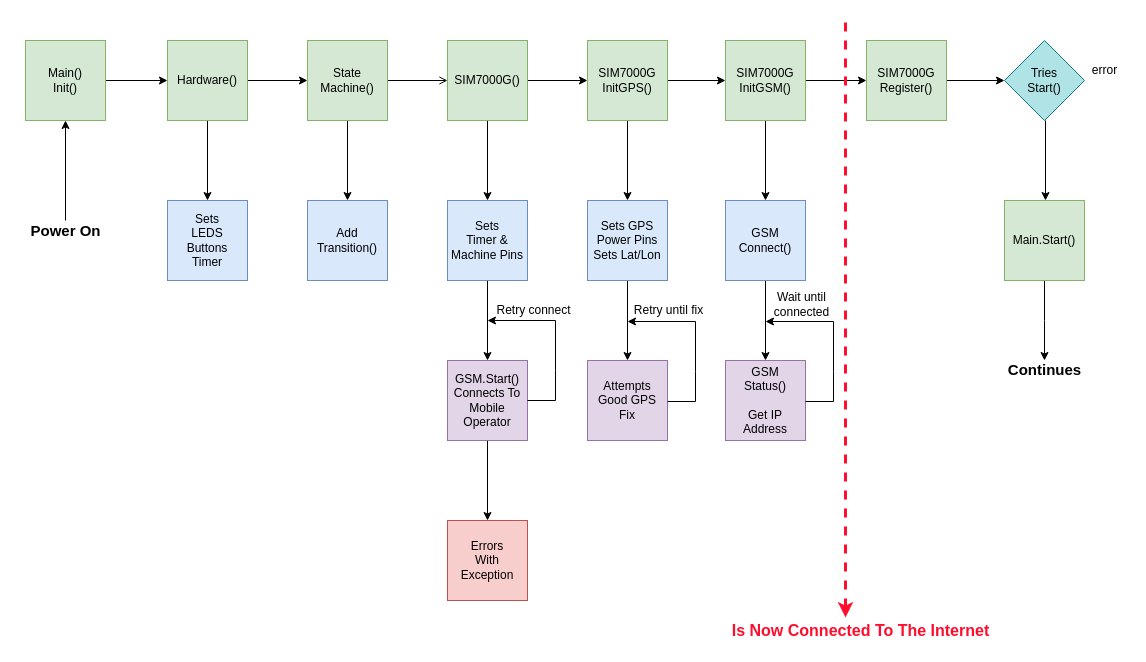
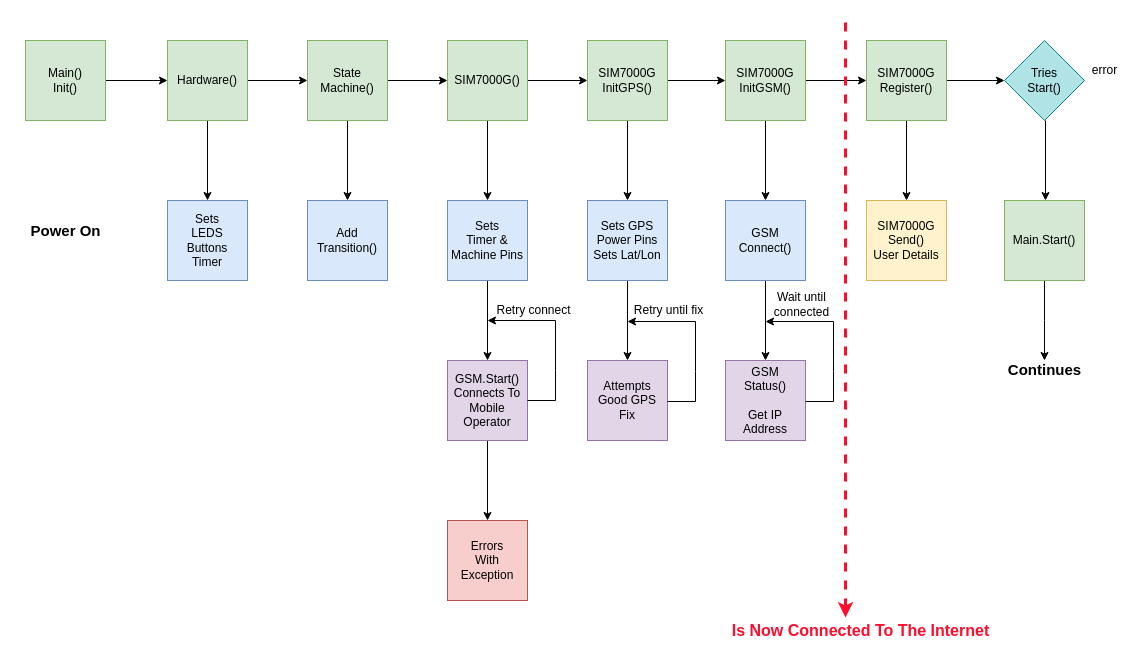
  <mxCell id="0" />
  <mxCell id="1" parent="0" />
  <mxCell id="2" style="edgeStyle=orthogonalEdgeStyle;rounded=0;orthogonalLoop=1;jettySize=auto;html=1;entryX=0;entryY=0.5;entryDx=0;entryDy=0;" parent="1" source="3" target="11" edge="1"><mxGeometry relative="1" as="geometry" /></mxCell>
  <mxCell id="3" value="Main()&lt;br&gt;Init()" style="whiteSpace=wrap;html=1;aspect=fixed;fillColor=#d5e8d4;strokeColor=#82b366;" parent="1" vertex="1"><mxGeometry x="25" y="40" width="80" height="80" as="geometry" /></mxCell>
  <mxCell id="4" style="edgeStyle=orthogonalEdgeStyle;rounded=0;orthogonalLoop=1;jettySize=auto;html=1;" parent="1" source="5" edge="1"><mxGeometry relative="1" as="geometry"><mxPoint x="1044" y="360" as="targetPoint" /></mxGeometry></mxCell>
  <mxCell id="5" value="Main.Start()" style="whiteSpace=wrap;html=1;aspect=fixed;fillColor=#d5e8d4;strokeColor=#82b366;" parent="1" vertex="1"><mxGeometry x="1004" y="200" width="80" height="80" as="geometry" /></mxCell>
  <mxCell id="6" style="edgeStyle=orthogonalEdgeStyle;rounded=0;orthogonalLoop=1;jettySize=auto;html=1;entryX=0.5;entryY=0;entryDx=0;entryDy=0;" parent="1" edge="1"><mxGeometry relative="1" as="geometry"><mxPoint x="1045" y="120" as="sourcePoint" /><mxPoint x="1045" y="200" as="targetPoint" /></mxGeometry></mxCell>
  <mxCell id="7" value="Tries&lt;br&gt;Start()" style="rhombus;whiteSpace=wrap;html=1;fillColor=#b0e3e6;strokeColor=#0e8088;" parent="1" vertex="1"><mxGeometry x="1004" y="40" width="80" height="80" as="geometry" /></mxCell>
  <mxCell id="8" value="error" style="text;html=1;align=center;verticalAlign=middle;resizable=0;points=[];autosize=1;strokeColor=none;fillColor=none;" parent="1" vertex="1"><mxGeometry x="1084" y="60" width="40" height="20" as="geometry" /></mxCell>
  <mxCell id="9" style="edgeStyle=orthogonalEdgeStyle;rounded=0;orthogonalLoop=1;jettySize=auto;html=1;" parent="1" source="11" target="12" edge="1"><mxGeometry relative="1" as="geometry" /></mxCell>
  <mxCell id="10" style="edgeStyle=orthogonalEdgeStyle;rounded=0;orthogonalLoop=1;jettySize=auto;html=1;entryX=0;entryY=0.5;entryDx=0;entryDy=0;" parent="1" source="11" target="15" edge="1"><mxGeometry relative="1" as="geometry" /></mxCell>
  <mxCell id="11" value="Hardware()" style="whiteSpace=wrap;html=1;aspect=fixed;fillColor=#d5e8d4;strokeColor=#82b366;" parent="1" vertex="1"><mxGeometry x="167" y="40" width="80" height="80" as="geometry" /></mxCell>
  <mxCell id="12" value="Sets&lt;br&gt;LEDS&lt;br&gt;Buttons&lt;br&gt;Timer" style="whiteSpace=wrap;html=1;aspect=fixed;fillColor=#dae8fc;strokeColor=#6c8ebf;" parent="1" vertex="1"><mxGeometry x="167" y="200" width="80" height="80" as="geometry" /></mxCell>
  <mxCell id="13" style="edgeStyle=orthogonalEdgeStyle;rounded=0;orthogonalLoop=1;jettySize=auto;html=1;entryX=0.5;entryY=0;entryDx=0;entryDy=0;" parent="1" source="15" target="16" edge="1"><mxGeometry relative="1" as="geometry" /></mxCell>
- <mxCell id="14" style="edgeStyle=orthogonalEdgeStyle;rounded=0;orthogonalLoop=1;jettySize=auto;html=1;entryX=0;entryY=0.5;entryDx=0;entryDy=0;endArrow=open;" parent="1" source="15" target="19" edge="1"><mxGeometry relative="1" as="geometry" /></mxCell>
+ <mxCell id="14" style="edgeStyle=orthogonalEdgeStyle;rounded=0;orthogonalLoop=1;jettySize=auto;html=1;entryX=0;entryY=0.5;entryDx=0;entryDy=0;" parent="1" source="15" target="19" edge="1"><mxGeometry relative="1" as="geometry" /></mxCell>
  <mxCell id="15" value="State&lt;br&gt;Machine()" style="whiteSpace=wrap;html=1;aspect=fixed;fillColor=#d5e8d4;strokeColor=#82b366;" parent="1" vertex="1"><mxGeometry x="307" y="40" width="80" height="80" as="geometry" /></mxCell>
  <mxCell id="16" value="Add&lt;br&gt;Transition()" style="whiteSpace=wrap;html=1;aspect=fixed;fillColor=#dae8fc;strokeColor=#6c8ebf;" parent="1" vertex="1"><mxGeometry x="307" y="200" width="80" height="80" as="geometry" /></mxCell>
  <mxCell id="17" style="edgeStyle=orthogonalEdgeStyle;rounded=0;orthogonalLoop=1;jettySize=auto;html=1;exitX=0.5;exitY=1;exitDx=0;exitDy=0;entryX=0.5;entryY=0;entryDx=0;entryDy=0;" parent="1" source="19" target="21" edge="1"><mxGeometry relative="1" as="geometry" /></mxCell>
  <mxCell id="18" style="edgeStyle=orthogonalEdgeStyle;rounded=0;orthogonalLoop=1;jettySize=auto;html=1;entryX=0;entryY=0.5;entryDx=0;entryDy=0;" parent="1" source="19" target="29" edge="1"><mxGeometry relative="1" as="geometry" /></mxCell>
  <mxCell id="19" value="SIM7000G()" style="whiteSpace=wrap;html=1;aspect=fixed;fillColor=#d5e8d4;strokeColor=#82b366;" parent="1" vertex="1"><mxGeometry x="447" y="40" width="80" height="80" as="geometry" /></mxCell>
  <mxCell id="20" style="edgeStyle=orthogonalEdgeStyle;rounded=0;orthogonalLoop=1;jettySize=auto;html=1;entryX=0.5;entryY=0;entryDx=0;entryDy=0;" parent="1" source="21" target="23" edge="1"><mxGeometry relative="1" as="geometry" /></mxCell>
  <mxCell id="21" value="Sets&lt;br&gt;Timer &amp;amp;&lt;br&gt;Machine Pins" style="whiteSpace=wrap;html=1;aspect=fixed;fillColor=#dae8fc;strokeColor=#6c8ebf;" parent="1" vertex="1"><mxGeometry x="447" y="200" width="80" height="80" as="geometry" /></mxCell>
  <mxCell id="22" style="edgeStyle=orthogonalEdgeStyle;rounded=0;orthogonalLoop=1;jettySize=auto;html=1;entryX=0.5;entryY=0;entryDx=0;entryDy=0;" parent="1" source="23" target="26" edge="1"><mxGeometry relative="1" as="geometry" /></mxCell>
  <mxCell id="23" value="GSM.Start()&lt;br&gt;Connects To&lt;br&gt;Mobile&lt;br&gt;Operator" style="whiteSpace=wrap;html=1;aspect=fixed;fillColor=#e1d5e7;strokeColor=#9673a6;" parent="1" vertex="1"><mxGeometry x="447" y="360" width="80" height="80" as="geometry" /></mxCell>
  <mxCell id="24" value="" style="endArrow=classic;html=1;rounded=0;exitX=1;exitY=0.5;exitDx=0;exitDy=0;" parent="1" source="23" edge="1"><mxGeometry width="50" height="50" relative="1" as="geometry"><mxPoint x="407" y="350" as="sourcePoint" /><mxPoint x="487" y="320" as="targetPoint" /><Array as="points"><mxPoint x="555" y="400" /><mxPoint x="555" y="370" /><mxPoint x="555" y="320" /></Array></mxGeometry></mxCell>
  <mxCell id="25" value="Retry connect" style="text;html=1;align=center;verticalAlign=middle;resizable=0;points=[];autosize=1;strokeColor=none;fillColor=none;" parent="1" vertex="1"><mxGeometry x="488" y="300" width="90" height="20" as="geometry" /></mxCell>
  <mxCell id="26" value="Errors&lt;br&gt;With&lt;br&gt;Exception" style="whiteSpace=wrap;html=1;aspect=fixed;fillColor=#f8cecc;strokeColor=#b85450;" parent="1" vertex="1"><mxGeometry x="447" y="520" width="80" height="80" as="geometry" /></mxCell>
  <mxCell id="27" style="edgeStyle=orthogonalEdgeStyle;rounded=0;orthogonalLoop=1;jettySize=auto;html=1;entryX=0.5;entryY=0;entryDx=0;entryDy=0;" parent="1" source="29" target="31" edge="1"><mxGeometry relative="1" as="geometry" /></mxCell>
  <mxCell id="28" value="" style="edgeStyle=orthogonalEdgeStyle;rounded=0;orthogonalLoop=1;jettySize=auto;html=1;" edge="1" parent="1" source="29" target="44"><mxGeometry relative="1" as="geometry" /></mxCell>
  <mxCell id="29" value="SIM7000G&lt;br&gt;InitGPS()" style="whiteSpace=wrap;html=1;aspect=fixed;fillColor=#d5e8d4;strokeColor=#82b366;" parent="1" vertex="1"><mxGeometry x="587" y="40" width="80" height="80" as="geometry" /></mxCell>
  <mxCell id="30" style="edgeStyle=orthogonalEdgeStyle;rounded=0;orthogonalLoop=1;jettySize=auto;html=1;entryX=0.5;entryY=0;entryDx=0;entryDy=0;" parent="1" source="31" target="36" edge="1"><mxGeometry relative="1" as="geometry" /></mxCell>
  <mxCell id="31" value="Sets GPS&lt;br&gt;Power Pins&lt;br&gt;Sets Lat/Lon" style="whiteSpace=wrap;html=1;aspect=fixed;fillColor=#dae8fc;strokeColor=#6c8ebf;" parent="1" vertex="1"><mxGeometry x="587" y="200" width="80" height="80" as="geometry" /></mxCell>
+ <mxCell id="32" style="edgeStyle=orthogonalEdgeStyle;rounded=0;orthogonalLoop=1;jettySize=auto;html=1;entryX=0.5;entryY=0;entryDx=0;entryDy=0;" parent="1" source="34" target="35" edge="1"><mxGeometry relative="1" as="geometry" /></mxCell>
  <mxCell id="33" style="edgeStyle=orthogonalEdgeStyle;rounded=0;orthogonalLoop=1;jettySize=auto;html=1;entryX=0;entryY=0.5;entryDx=0;entryDy=0;" parent="1" source="34" target="7" edge="1"><mxGeometry relative="1" as="geometry" /></mxCell>
  <mxCell id="34" value="SIM7000G&lt;br&gt;Register()" style="whiteSpace=wrap;html=1;aspect=fixed;fillColor=#d5e8d4;strokeColor=#82b366;" parent="1" vertex="1"><mxGeometry x="866" y="40" width="80" height="80" as="geometry" /></mxCell>
+ <mxCell id="35" value="SIM7000G&lt;br&gt;Send()&lt;br&gt;User Details" style="whiteSpace=wrap;html=1;aspect=fixed;fillColor=#fff2cc;strokeColor=#d6b656;" parent="1" vertex="1"><mxGeometry x="866" y="200" width="80" height="80" as="geometry" /></mxCell>
  <mxCell id="36" value="Attempts&lt;br&gt;Good GPS&lt;br&gt;Fix" style="whiteSpace=wrap;html=1;aspect=fixed;fillColor=#e1d5e7;strokeColor=#9673a6;" parent="1" vertex="1"><mxGeometry x="587" y="360" width="80" height="80" as="geometry" /></mxCell>
  <mxCell id="37" value="Retry until fix" style="text;html=1;align=center;verticalAlign=middle;resizable=0;points=[];autosize=1;strokeColor=none;fillColor=none;" parent="1" vertex="1"><mxGeometry x="628" y="300" width="80" height="20" as="geometry" /></mxCell>
  <mxCell id="38" value="&lt;b&gt;&lt;font style=&quot;font-size: 15px&quot;&gt;Continues&lt;/font&gt;&lt;/b&gt;" style="text;html=1;align=center;verticalAlign=middle;resizable=0;points=[];autosize=1;strokeColor=none;fillColor=none;" parent="1" vertex="1"><mxGeometry x="999" y="359" width="90" height="20" as="geometry" /></mxCell>
- <mxCell id="39" style="edgeStyle=orthogonalEdgeStyle;rounded=0;orthogonalLoop=1;jettySize=auto;html=1;entryX=0.5;entryY=1;entryDx=0;entryDy=0;fontSize=15;" parent="1" source="40" target="3" edge="1"><mxGeometry relative="1" as="geometry" /></mxCell>
  <mxCell id="40" value="&lt;b&gt;&lt;font style=&quot;font-size: 15px&quot;&gt;Power On&lt;/font&gt;&lt;/b&gt;" style="text;html=1;align=center;verticalAlign=middle;resizable=0;points=[];autosize=1;strokeColor=none;fillColor=none;" parent="1" vertex="1"><mxGeometry x="20" y="220" width="90" height="20" as="geometry" /></mxCell>
  <mxCell id="41" value="" style="endArrow=classic;html=1;rounded=0;exitX=1;exitY=0.5;exitDx=0;exitDy=0;" edge="1" parent="1"><mxGeometry width="50" height="50" relative="1" as="geometry"><mxPoint x="667" y="401" as="sourcePoint" /><mxPoint x="627" y="321" as="targetPoint" /><Array as="points"><mxPoint x="695" y="401" /><mxPoint x="695" y="371" /><mxPoint x="695" y="321" /></Array></mxGeometry></mxCell>
  <mxCell id="42" value="" style="edgeStyle=orthogonalEdgeStyle;rounded=0;orthogonalLoop=1;jettySize=auto;html=1;" edge="1" parent="1" source="44" target="46"><mxGeometry relative="1" as="geometry" /></mxCell>
  <mxCell id="43" value="" style="edgeStyle=orthogonalEdgeStyle;rounded=0;orthogonalLoop=1;jettySize=auto;html=1;" edge="1" parent="1" source="44" target="34"><mxGeometry relative="1" as="geometry" /></mxCell>
  <mxCell id="44" value="SIM7000G&lt;br&gt;InitGSM()" style="whiteSpace=wrap;html=1;aspect=fixed;fillColor=#d5e8d4;strokeColor=#82b366;" vertex="1" parent="1"><mxGeometry x="725" y="40" width="80" height="80" as="geometry" /></mxCell>
  <mxCell id="45" value="" style="edgeStyle=orthogonalEdgeStyle;rounded=0;orthogonalLoop=1;jettySize=auto;html=1;" edge="1" parent="1" source="46" target="47"><mxGeometry relative="1" as="geometry" /></mxCell>
  <mxCell id="46" value="GSM&lt;br&gt;Connect()" style="whiteSpace=wrap;html=1;aspect=fixed;fillColor=#dae8fc;strokeColor=#6c8ebf;" vertex="1" parent="1"><mxGeometry x="725" y="200" width="80" height="80" as="geometry" /></mxCell>
  <mxCell id="47" value="GSM&lt;br&gt;Status()&lt;br&gt;&lt;br&gt;Get IP Address" style="whiteSpace=wrap;html=1;aspect=fixed;fillColor=#e1d5e7;strokeColor=#9673a6;" vertex="1" parent="1"><mxGeometry x="725" y="360" width="80" height="80" as="geometry" /></mxCell>
  <mxCell id="48" value="Wait until&lt;br&gt;connected" style="text;html=1;align=center;verticalAlign=middle;resizable=0;points=[];autosize=1;strokeColor=none;fillColor=none;" vertex="1" parent="1"><mxGeometry x="766" y="289" width="70" height="30" as="geometry" /></mxCell>
  <mxCell id="49" value="" style="endArrow=classic;html=1;rounded=0;exitX=1;exitY=0.5;exitDx=0;exitDy=0;" edge="1" parent="1"><mxGeometry width="50" height="50" relative="1" as="geometry"><mxPoint x="805" y="401" as="sourcePoint" /><mxPoint x="765" y="321" as="targetPoint" /><Array as="points"><mxPoint x="833" y="401" /><mxPoint x="833" y="371" /><mxPoint x="833" y="321" /></Array></mxGeometry></mxCell>
  <mxCell id="50" value="" style="endArrow=none;dashed=1;html=1;rounded=0;strokeWidth=3;strokeColor=#FF0D2D;endFill=0;startArrow=classic;startFill=1;" edge="1" parent="1"><mxGeometry width="50" height="50" relative="1" as="geometry"><mxPoint x="845" y="617" as="sourcePoint" /><mxPoint x="845" y="20" as="targetPoint" /></mxGeometry></mxCell>
  <mxCell id="51" value="&lt;font style=&quot;font-size: 16px&quot; color=&quot;#ff0d2d&quot;&gt;&lt;b&gt;Is Now Connected To The Internet&lt;/b&gt;&lt;/font&gt;" style="text;html=1;align=center;verticalAlign=middle;resizable=0;points=[];autosize=1;strokeColor=none;fillColor=none;" vertex="1" parent="1"><mxGeometry x="725" y="620" width="270" height="20" as="geometry" /></mxCell>
